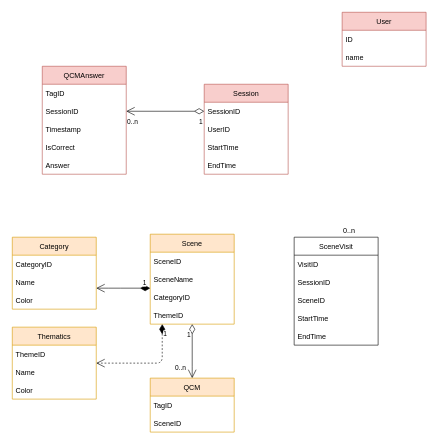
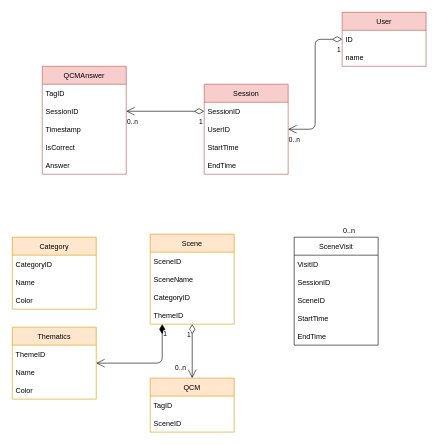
  <mxCell id="0" />
  <mxCell id="1" parent="0" />
  <mxCell id="2" value="User" style="swimlane;fontStyle=0;childLayout=stackLayout;horizontal=1;startSize=30;horizontalStack=0;resizeParent=1;resizeParentMax=0;resizeLast=0;collapsible=1;marginBottom=0;fillColor=#f8cecc;strokeColor=#b85450;" parent="1" vertex="1"><mxGeometry x="570" y="20" width="140" height="90" as="geometry" /></mxCell>
  <mxCell id="3" value="ID" style="text;strokeColor=none;fillColor=none;align=left;verticalAlign=middle;spacingLeft=4;spacingRight=4;overflow=hidden;points=[[0,0.5],[1,0.5]];portConstraint=eastwest;rotatable=0;" parent="2" vertex="1"><mxGeometry y="30" width="140" height="30" as="geometry" /></mxCell>
  <mxCell id="4" value="name" style="text;strokeColor=none;fillColor=none;align=left;verticalAlign=middle;spacingLeft=4;spacingRight=4;overflow=hidden;points=[[0,0.5],[1,0.5]];portConstraint=eastwest;rotatable=0;" parent="2" vertex="1"><mxGeometry y="60" width="140" height="30" as="geometry" /></mxCell>
  <mxCell id="5" value="Session" style="swimlane;fontStyle=0;childLayout=stackLayout;horizontal=1;startSize=30;horizontalStack=0;resizeParent=1;resizeParentMax=0;resizeLast=0;collapsible=1;marginBottom=0;fillColor=#f8cecc;strokeColor=#b85450;" parent="1" vertex="1"><mxGeometry x="340" y="140" width="140" height="150" as="geometry" /></mxCell>
  <mxCell id="6" value="SessionID   " style="text;strokeColor=none;fillColor=none;align=left;verticalAlign=middle;spacingLeft=4;spacingRight=4;overflow=hidden;points=[[0,0.5],[1,0.5]];portConstraint=eastwest;rotatable=0;" parent="5" vertex="1"><mxGeometry y="30" width="140" height="30" as="geometry" /></mxCell>
  <mxCell id="7" value="UserID" style="text;strokeColor=none;fillColor=none;align=left;verticalAlign=middle;spacingLeft=4;spacingRight=4;overflow=hidden;points=[[0,0.5],[1,0.5]];portConstraint=eastwest;rotatable=0;" parent="5" vertex="1"><mxGeometry y="60" width="140" height="30" as="geometry" /></mxCell>
  <mxCell id="8" value="StartTime    " style="text;strokeColor=none;fillColor=none;align=left;verticalAlign=middle;spacingLeft=4;spacingRight=4;overflow=hidden;points=[[0,0.5],[1,0.5]];portConstraint=eastwest;rotatable=0;" parent="5" vertex="1"><mxGeometry y="90" width="140" height="30" as="geometry" /></mxCell>
  <mxCell id="9" value="EndTime" style="text;strokeColor=none;fillColor=none;align=left;verticalAlign=middle;spacingLeft=4;spacingRight=4;overflow=hidden;points=[[0,0.5],[1,0.5]];portConstraint=eastwest;rotatable=0;" parent="5" vertex="1"><mxGeometry y="120" width="140" height="30" as="geometry" /></mxCell>
+ <mxCell id="10" value="" style="endArrow=open;html=1;endSize=12;startArrow=diamondThin;startSize=14;startFill=0;edgeStyle=orthogonalEdgeStyle;" parent="1" source="3" target="7" edge="1"><mxGeometry relative="1" as="geometry"><mxPoint x="440" y="220" as="sourcePoint" /><mxPoint x="600" y="220" as="targetPoint" /></mxGeometry></mxCell>
+ <mxCell id="11" value="1" style="edgeLabel;resizable=0;html=1;align=left;verticalAlign=top;" parent="10" connectable="0" vertex="1"><mxGeometry x="-1" relative="1" as="geometry"><mxPoint x="-10" y="5" as="offset" /></mxGeometry></mxCell>
+ <mxCell id="12" value="0..n" style="edgeLabel;resizable=0;html=1;align=right;verticalAlign=top;" parent="10" connectable="0" vertex="1"><mxGeometry x="1" relative="1" as="geometry"><mxPoint x="20" y="5" as="offset" /></mxGeometry></mxCell>
  <mxCell id="13" value="Scene" style="swimlane;fontStyle=0;childLayout=stackLayout;horizontal=1;startSize=30;horizontalStack=0;resizeParent=1;resizeParentMax=0;resizeLast=0;collapsible=1;marginBottom=0;fillColor=#ffe6cc;strokeColor=#d79b00;" parent="1" vertex="1"><mxGeometry x="250" y="390" width="140" height="150" as="geometry" /></mxCell>
  <mxCell id="14" value="SceneID" style="text;strokeColor=none;fillColor=none;align=left;verticalAlign=middle;spacingLeft=4;spacingRight=4;overflow=hidden;points=[[0,0.5],[1,0.5]];portConstraint=eastwest;rotatable=0;" parent="13" vertex="1"><mxGeometry y="30" width="140" height="30" as="geometry" /></mxCell>
  <mxCell id="15" value="SceneName" style="text;strokeColor=none;fillColor=none;align=left;verticalAlign=middle;spacingLeft=4;spacingRight=4;overflow=hidden;points=[[0,0.5],[1,0.5]];portConstraint=eastwest;rotatable=0;" parent="13" vertex="1"><mxGeometry y="60" width="140" height="30" as="geometry" /></mxCell>
  <mxCell id="16" value="CategoryID" style="text;strokeColor=none;fillColor=none;align=left;verticalAlign=middle;spacingLeft=4;spacingRight=4;overflow=hidden;points=[[0,0.5],[1,0.5]];portConstraint=eastwest;rotatable=0;" parent="13" vertex="1"><mxGeometry y="90" width="140" height="30" as="geometry" /></mxCell>
  <mxCell id="17" value="ThemeID" style="text;strokeColor=none;fillColor=none;align=left;verticalAlign=middle;spacingLeft=4;spacingRight=4;overflow=hidden;points=[[0,0.5],[1,0.5]];portConstraint=eastwest;rotatable=0;" parent="13" vertex="1"><mxGeometry y="120" width="140" height="30" as="geometry" /></mxCell>
  <mxCell id="18" value="QCM" style="swimlane;fontStyle=0;childLayout=stackLayout;horizontal=1;startSize=30;horizontalStack=0;resizeParent=1;resizeParentMax=0;resizeLast=0;collapsible=1;marginBottom=0;fillColor=#ffe6cc;strokeColor=#d79b00;" parent="1" vertex="1"><mxGeometry x="250" y="630" width="140" height="90" as="geometry" /></mxCell>
  <mxCell id="19" value="TagID" style="text;strokeColor=none;fillColor=none;align=left;verticalAlign=middle;spacingLeft=4;spacingRight=4;overflow=hidden;points=[[0,0.5],[1,0.5]];portConstraint=eastwest;rotatable=0;" parent="18" vertex="1"><mxGeometry y="30" width="140" height="30" as="geometry" /></mxCell>
  <mxCell id="20" value="SceneID" style="text;strokeColor=none;fillColor=none;align=left;verticalAlign=middle;spacingLeft=4;spacingRight=4;overflow=hidden;points=[[0,0.5],[1,0.5]];portConstraint=eastwest;rotatable=0;" parent="18" vertex="1"><mxGeometry y="60" width="140" height="30" as="geometry" /></mxCell>
  <mxCell id="21" value="" style="endArrow=open;html=1;endSize=12;startArrow=diamondThin;startSize=14;startFill=0;edgeStyle=orthogonalEdgeStyle;entryX=0.5;entryY=0;entryDx=0;entryDy=0;" parent="1" target="18" edge="1"><mxGeometry relative="1" as="geometry"><mxPoint x="320" y="540" as="sourcePoint" /><mxPoint x="80" y="760" as="targetPoint" /><Array as="points"><mxPoint x="320" y="620" /><mxPoint x="320" y="620" /></Array></mxGeometry></mxCell>
  <mxCell id="22" value="1" style="edgeLabel;resizable=0;html=1;align=left;verticalAlign=top;" parent="21" connectable="0" vertex="1"><mxGeometry x="-1" relative="1" as="geometry"><mxPoint x="-10" y="5" as="offset" /></mxGeometry></mxCell>
  <mxCell id="23" value="0..n" style="edgeLabel;resizable=0;html=1;align=right;verticalAlign=top;" parent="21" connectable="0" vertex="1"><mxGeometry x="1" relative="1" as="geometry"><mxPoint x="-10" y="-30" as="offset" /></mxGeometry></mxCell>
  <mxCell id="24" value="QCMAnswer" style="swimlane;fontStyle=0;childLayout=stackLayout;horizontal=1;startSize=30;horizontalStack=0;resizeParent=1;resizeParentMax=0;resizeLast=0;collapsible=1;marginBottom=0;fillColor=#f8cecc;strokeColor=#b85450;" parent="1" vertex="1"><mxGeometry x="70" y="110" width="140" height="180" as="geometry" /></mxCell>
  <mxCell id="25" value="TagID" style="text;strokeColor=none;fillColor=none;align=left;verticalAlign=middle;spacingLeft=4;spacingRight=4;overflow=hidden;points=[[0,0.5],[1,0.5]];portConstraint=eastwest;rotatable=0;" parent="24" vertex="1"><mxGeometry y="30" width="140" height="30" as="geometry" /></mxCell>
  <mxCell id="26" value="SessionID" style="text;strokeColor=none;fillColor=none;align=left;verticalAlign=middle;spacingLeft=4;spacingRight=4;overflow=hidden;points=[[0,0.5],[1,0.5]];portConstraint=eastwest;rotatable=0;" parent="24" vertex="1"><mxGeometry y="60" width="140" height="30" as="geometry" /></mxCell>
  <mxCell id="27" value="Timestamp" style="text;strokeColor=none;fillColor=none;align=left;verticalAlign=middle;spacingLeft=4;spacingRight=4;overflow=hidden;points=[[0,0.5],[1,0.5]];portConstraint=eastwest;rotatable=0;" parent="24" vertex="1"><mxGeometry y="90" width="140" height="30" as="geometry" /></mxCell>
  <mxCell id="28" value="IsCorrect" style="text;strokeColor=none;fillColor=none;align=left;verticalAlign=middle;spacingLeft=4;spacingRight=4;overflow=hidden;points=[[0,0.5],[1,0.5]];portConstraint=eastwest;rotatable=0;" parent="24" vertex="1"><mxGeometry y="120" width="140" height="30" as="geometry" /></mxCell>
  <mxCell id="29" value="Answer" style="text;strokeColor=none;fillColor=none;align=left;verticalAlign=middle;spacingLeft=4;spacingRight=4;overflow=hidden;points=[[0,0.5],[1,0.5]];portConstraint=eastwest;rotatable=0;" parent="24" vertex="1"><mxGeometry y="150" width="140" height="30" as="geometry" /></mxCell>
  <mxCell id="30" value="" style="endArrow=open;html=1;endSize=12;startArrow=diamondThin;startSize=14;startFill=0;edgeStyle=orthogonalEdgeStyle;exitX=0;exitY=0.5;exitDx=0;exitDy=0;" parent="1" source="6" target="26" edge="1"><mxGeometry relative="1" as="geometry"><mxPoint x="610" y="250" as="sourcePoint" /><mxPoint x="520" y="400" as="targetPoint" /></mxGeometry></mxCell>
  <mxCell id="31" value="1" style="edgeLabel;resizable=0;html=1;align=left;verticalAlign=top;" parent="30" connectable="0" vertex="1"><mxGeometry x="-1" relative="1" as="geometry"><mxPoint x="-10" y="5" as="offset" /></mxGeometry></mxCell>
  <mxCell id="32" value="0..n" style="edgeLabel;resizable=0;html=1;align=right;verticalAlign=top;" parent="30" connectable="0" vertex="1"><mxGeometry x="1" relative="1" as="geometry"><mxPoint x="20" y="5" as="offset" /></mxGeometry></mxCell>
  <mxCell id="33" value="SceneVisit" style="swimlane;fontStyle=0;childLayout=stackLayout;horizontal=1;startSize=30;horizontalStack=0;resizeParent=1;resizeParentMax=0;resizeLast=0;collapsible=1;marginBottom=0;" parent="1" vertex="1"><mxGeometry x="490" y="395" width="140" height="180" as="geometry" /></mxCell>
  <mxCell id="34" value="VisitID" style="text;strokeColor=none;fillColor=none;align=left;verticalAlign=middle;spacingLeft=4;spacingRight=4;overflow=hidden;points=[[0,0.5],[1,0.5]];portConstraint=eastwest;rotatable=0;" parent="33" vertex="1"><mxGeometry y="30" width="140" height="30" as="geometry" /></mxCell>
  <mxCell id="35" value="SessionID" style="text;strokeColor=none;fillColor=none;align=left;verticalAlign=middle;spacingLeft=4;spacingRight=4;overflow=hidden;points=[[0,0.5],[1,0.5]];portConstraint=eastwest;rotatable=0;" parent="33" vertex="1"><mxGeometry y="60" width="140" height="30" as="geometry" /></mxCell>
  <mxCell id="36" value="SceneID" style="text;strokeColor=none;fillColor=none;align=left;verticalAlign=middle;spacingLeft=4;spacingRight=4;overflow=hidden;points=[[0,0.5],[1,0.5]];portConstraint=eastwest;rotatable=0;" parent="33" vertex="1"><mxGeometry y="90" width="140" height="30" as="geometry" /></mxCell>
  <mxCell id="37" value="StartTime    " style="text;strokeColor=none;fillColor=none;align=left;verticalAlign=middle;spacingLeft=4;spacingRight=4;overflow=hidden;points=[[0,0.5],[1,0.5]];portConstraint=eastwest;rotatable=0;" parent="33" vertex="1"><mxGeometry y="120" width="140" height="30" as="geometry" /></mxCell>
  <mxCell id="38" value="EndTime" style="text;strokeColor=none;fillColor=none;align=left;verticalAlign=middle;spacingLeft=4;spacingRight=4;overflow=hidden;points=[[0,0.5],[1,0.5]];portConstraint=eastwest;rotatable=0;" parent="33" vertex="1"><mxGeometry y="150" width="140" height="30" as="geometry" /></mxCell>
  <mxCell id="39" value="&lt;div&gt;0..n&lt;/div&gt;&lt;div&gt;&lt;br&gt;&lt;/div&gt;" style="text;whiteSpace=wrap;html=1;" parent="1" vertex="1"><mxGeometry x="570" y="370" width="30" height="30" as="geometry" /></mxCell>
  <mxCell id="40" value="Category" style="swimlane;fontStyle=0;childLayout=stackLayout;horizontal=1;startSize=30;horizontalStack=0;resizeParent=1;resizeParentMax=0;resizeLast=0;collapsible=1;marginBottom=0;fillColor=#ffe6cc;strokeColor=#d79b00;" parent="1" vertex="1"><mxGeometry x="20" y="395" width="140" height="120" as="geometry" /></mxCell>
  <mxCell id="41" value="CategoryID" style="text;strokeColor=none;fillColor=none;align=left;verticalAlign=middle;spacingLeft=4;spacingRight=4;overflow=hidden;points=[[0,0.5],[1,0.5]];portConstraint=eastwest;rotatable=0;" parent="40" vertex="1"><mxGeometry y="30" width="140" height="30" as="geometry" /></mxCell>
  <mxCell id="42" value="Name" style="text;strokeColor=none;fillColor=none;align=left;verticalAlign=middle;spacingLeft=4;spacingRight=4;overflow=hidden;points=[[0,0.5],[1,0.5]];portConstraint=eastwest;rotatable=0;" parent="40" vertex="1"><mxGeometry y="60" width="140" height="30" as="geometry" /></mxCell>
  <mxCell id="43" value="Color" style="text;strokeColor=none;fillColor=none;align=left;verticalAlign=middle;spacingLeft=4;spacingRight=4;overflow=hidden;points=[[0,0.5],[1,0.5]];portConstraint=eastwest;rotatable=0;" parent="40" vertex="1"><mxGeometry y="90" width="140" height="30" as="geometry" /></mxCell>
  <mxCell id="44" value="Thematics" style="swimlane;fontStyle=0;childLayout=stackLayout;horizontal=1;startSize=30;horizontalStack=0;resizeParent=1;resizeParentMax=0;resizeLast=0;collapsible=1;marginBottom=0;fillColor=#ffe6cc;strokeColor=#d79b00;" parent="1" vertex="1"><mxGeometry x="20" y="545" width="140" height="120" as="geometry" /></mxCell>
  <mxCell id="45" value="ThemeID" style="text;strokeColor=none;fillColor=none;align=left;verticalAlign=middle;spacingLeft=4;spacingRight=4;overflow=hidden;points=[[0,0.5],[1,0.5]];portConstraint=eastwest;rotatable=0;" parent="44" vertex="1"><mxGeometry y="30" width="140" height="30" as="geometry" /></mxCell>
  <mxCell id="46" value="Name" style="text;strokeColor=none;fillColor=none;align=left;verticalAlign=middle;spacingLeft=4;spacingRight=4;overflow=hidden;points=[[0,0.5],[1,0.5]];portConstraint=eastwest;rotatable=0;" parent="44" vertex="1"><mxGeometry y="60" width="140" height="30" as="geometry" /></mxCell>
  <mxCell id="47" value="Color" style="text;strokeColor=none;fillColor=none;align=left;verticalAlign=middle;spacingLeft=4;spacingRight=4;overflow=hidden;points=[[0,0.5],[1,0.5]];portConstraint=eastwest;rotatable=0;" parent="44" vertex="1"><mxGeometry y="90" width="140" height="30" as="geometry" /></mxCell>
- <mxCell id="48" value="1" style="endArrow=open;html=1;endSize=12;startArrow=diamondThin;startSize=14;startFill=1;edgeStyle=orthogonalEdgeStyle;align=left;verticalAlign=bottom;" parent="1" source="13" target="40" edge="1"><mxGeometry x="-0.698" relative="1" as="geometry"><mxPoint x="-110" y="480" as="sourcePoint" /><mxPoint x="-30.84" y="612.84" as="targetPoint" /><Array as="points"><mxPoint x="190" y="480" /><mxPoint x="190" y="480" /></Array><mxPoint as="offset" /></mxGeometry></mxCell>
- <mxCell id="49" value="1" style="endArrow=open;html=1;endSize=12;startArrow=diamondThin;startSize=14;startFill=1;edgeStyle=orthogonalEdgeStyle;align=left;verticalAlign=bottom;dashed=1;" parent="1" source="13" target="44" edge="1"><mxGeometry x="-0.698" relative="1" as="geometry"><mxPoint x="260" y="592.5" as="sourcePoint" /><mxPoint x="200" y="592.5" as="targetPoint" /><Array as="points"><mxPoint x="270" y="605" /></Array><mxPoint as="offset" /></mxGeometry></mxCell>
+ <mxCell id="49" value="1" style="endArrow=open;html=1;endSize=12;startArrow=diamondThin;startSize=14;startFill=1;edgeStyle=orthogonalEdgeStyle;align=left;verticalAlign=bottom;" parent="1" source="13" target="44" edge="1"><mxGeometry x="-0.698" relative="1" as="geometry"><mxPoint x="260" y="592.5" as="sourcePoint" /><mxPoint x="200" y="592.5" as="targetPoint" /><Array as="points"><mxPoint x="270" y="605" /></Array><mxPoint as="offset" /></mxGeometry></mxCell>
